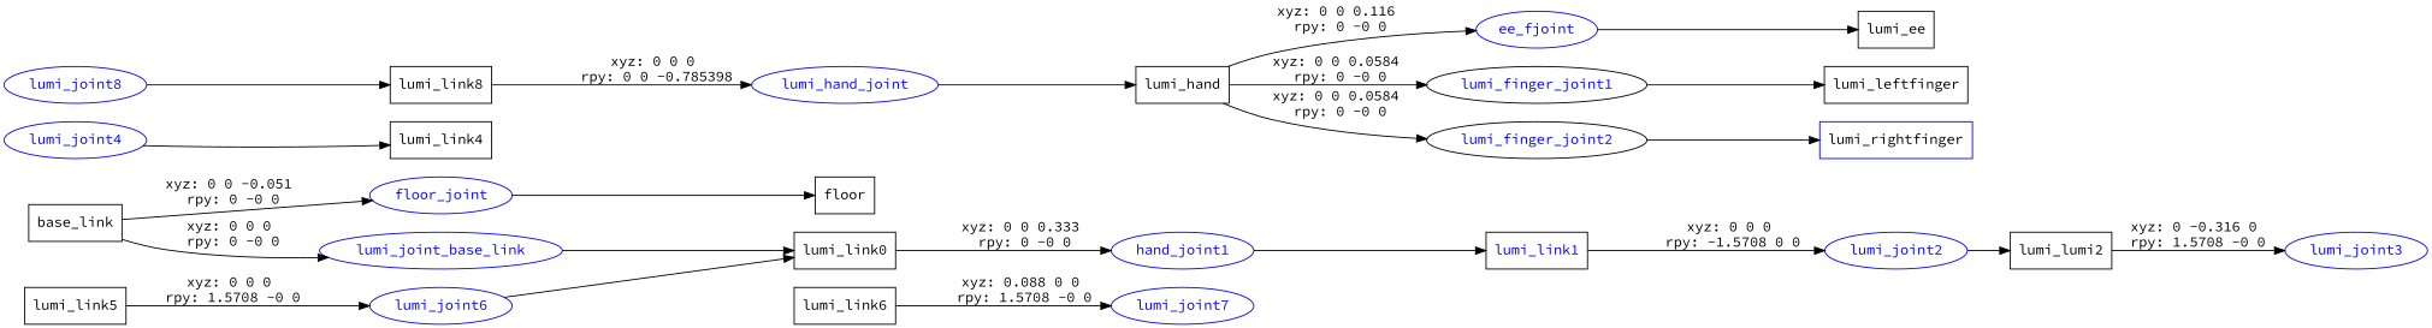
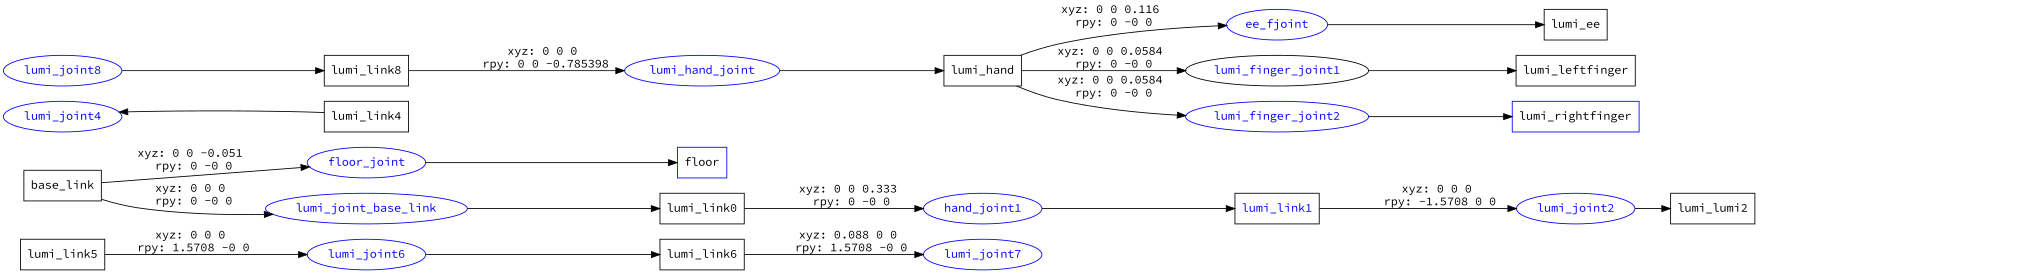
  digraph {
    fontname="Source Code Pro"
    rankdir=LR
    node [fontname="Source Code Pro" shape=box color=blue fontcolor=blue]
    edge [fontname="Source Code Pro"]
    n1 [label=base_link color="" fontcolor=""]
    floor_joint [shape=ellipse]
    lumi_joint_base_link [shape=ellipse]
-   n4 [label=floor color="" fontcolor=""]
+   n4 [label=floor fontcolor=""]
    n5 [label=lumi_link0 color="" fontcolor=""]
    n6 [label=hand_joint1 shape=ellipse]
    n7 [label=lumi_link1 color=""]
    lumi_joint2 [shape=ellipse]
    n9 [label=lumi_lumi2 color="" fontcolor=""]
-   lumi_joint3 [shape=ellipse]
    lumi_joint4 [shape=ellipse]
    n12 [label=lumi_link4 color="" fontcolor=""]
    n13 [label=lumi_link5 color="" fontcolor=""]
    lumi_joint6 [shape=ellipse]
    n15 [label=lumi_link6 color="" fontcolor=""]
    lumi_joint7 [shape=ellipse]
    lumi_joint8 [shape=ellipse]
    n18 [label=lumi_link8 color="" fontcolor=""]
    lumi_hand_joint [shape=ellipse]
    n20 [label=lumi_hand color="" fontcolor=""]
    ee_fjoint [shape=ellipse]
    lumi_finger_joint1 [color=black shape=ellipse]
-   lumi_finger_joint2 [color=black shape=ellipse]
+   lumi_finger_joint2 [shape=ellipse]
    n24 [label=lumi_ee color="" fontcolor=""]
    n25 [label=lumi_leftfinger color="" fontcolor=""]
    n26 [label=lumi_rightfinger fontcolor=""]
    n1 -> floor_joint [label="xyz: 0 0 -0.051 \nrpy: 0 -0 0"]
    n1 -> lumi_joint_base_link [label="xyz: 0 0 0 \nrpy: 0 -0 0"]
    floor_joint -> n4
    lumi_joint_base_link -> n5
    n5 -> n6 [label="xyz: 0 0 0.333 \nrpy: 0 -0 0"]
    n6 -> n7
    n7 -> lumi_joint2 [label="xyz: 0 0 0 \nrpy: -1.5708 0 0"]
    lumi_joint2 -> n9
-   n9 -> lumi_joint3 [label="xyz: 0 -0.316 0 \nrpy: 1.5708 -0 0"]
-   lumi_joint4 -> n12
+   n12 -> lumi_joint4
    n13 -> lumi_joint6 [label="xyz: 0 0 0 \nrpy: 1.5708 -0 0"]
-   lumi_joint6 -> n5
+   lumi_joint6 -> n15
    n15 -> lumi_joint7 [label="xyz: 0.088 0 0 \nrpy: 1.5708 -0 0"]
    lumi_joint8 -> n18
    n18 -> lumi_hand_joint [label="xyz: 0 0 0 \nrpy: 0 0 -0.785398"]
    lumi_hand_joint -> n20
    n20 -> ee_fjoint [label="xyz: 0 0 0.116 \nrpy: 0 -0 0"]
    n20 -> lumi_finger_joint1 [label="xyz: 0 0 0.0584 \nrpy: 0 -0 0"]
    n20 -> lumi_finger_joint2 [label="xyz: 0 0 0.0584 \nrpy: 0 -0 0"]
    ee_fjoint -> n24
    lumi_finger_joint1 -> n25
    lumi_finger_joint2 -> n26
  }
